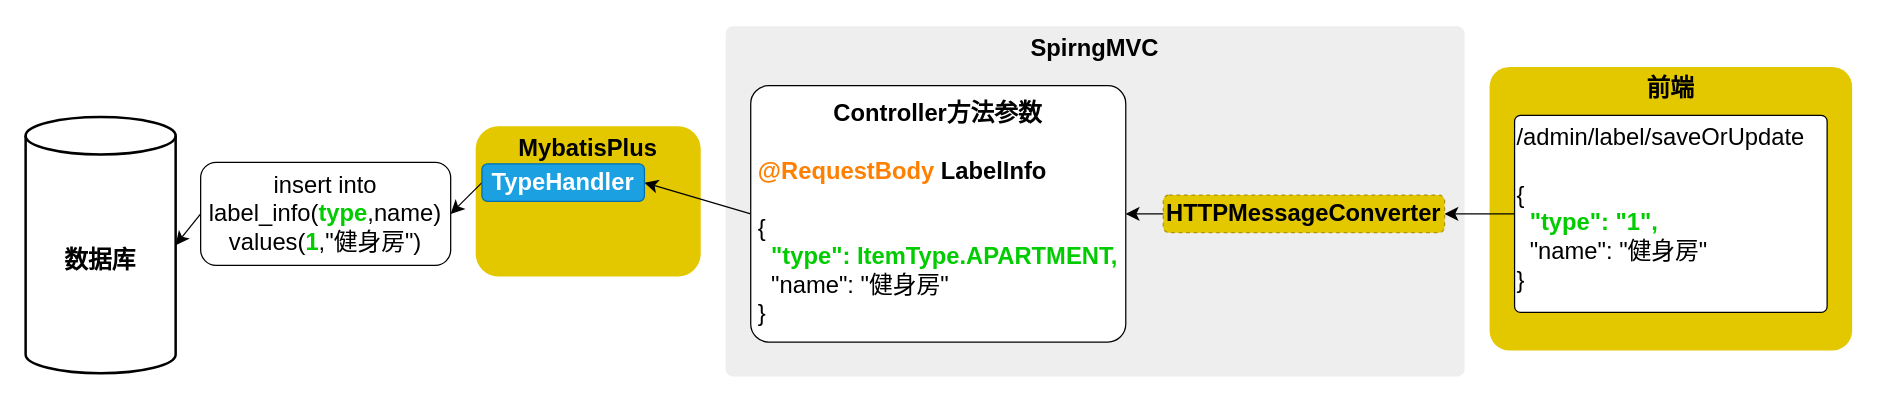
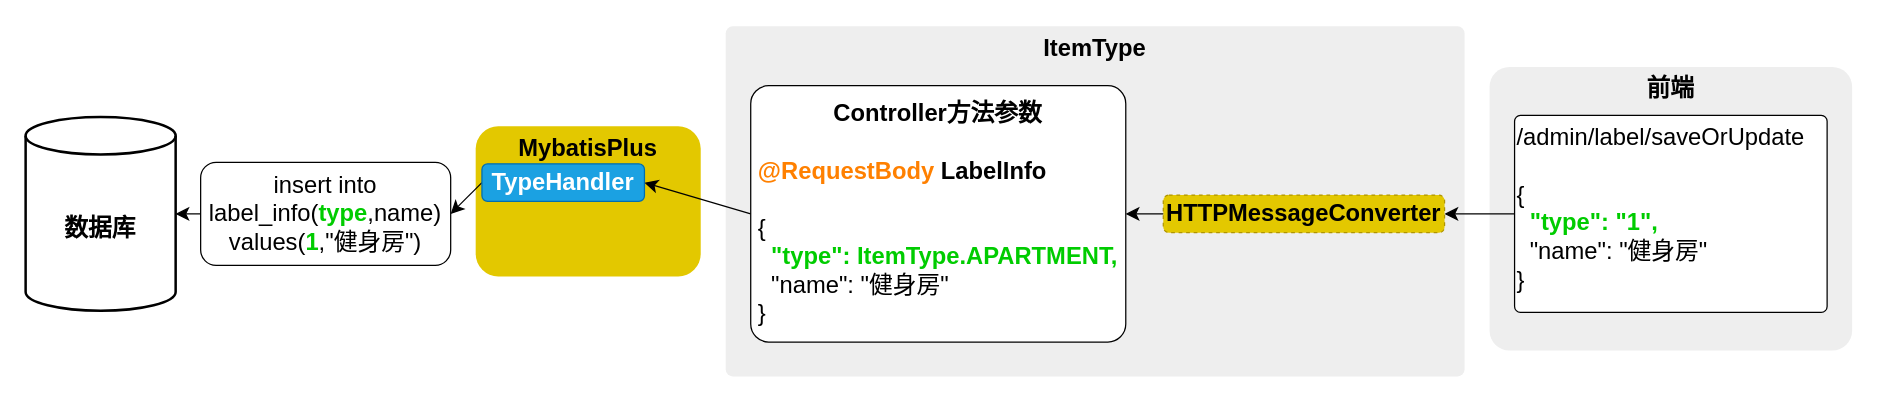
  <mxCell id="0" />
  <mxCell id="1" parent="0" />
- <mxCell id="2" value="SpirngMVC" style="rounded=1;whiteSpace=wrap;html=1;fontSize=19;verticalAlign=top;fillColor=#eeeeee;strokeColor=none;arcSize=2;fontStyle=1" parent="1" vertex="1"><mxGeometry x="580" y="20.5" width="591" height="280" as="geometry" /></mxCell>
- <mxCell id="3" value="前端" style="rounded=1;whiteSpace=wrap;html=1;fontSize=19;verticalAlign=top;fillColor=#e3c800;strokeColor=none;arcSize=7;fontStyle=1;" parent="1" vertex="1"><mxGeometry x="1191" y="53" width="290" height="226.88" as="geometry" /></mxCell>
+ <mxCell id="2" value="ItemType" style="rounded=1;whiteSpace=wrap;html=1;fontSize=19;verticalAlign=top;fillColor=#eeeeee;strokeColor=none;arcSize=2;fontStyle=1" parent="1" vertex="1"><mxGeometry x="580" y="20.5" width="591" height="280" as="geometry" /></mxCell>
+ <mxCell id="3" value="前端" style="rounded=1;whiteSpace=wrap;html=1;fontSize=19;verticalAlign=top;fillColor=#eeeeee;strokeColor=none;arcSize=7;fontStyle=1" parent="1" vertex="1"><mxGeometry x="1191" y="53" width="290" height="226.88" as="geometry" /></mxCell>
  <mxCell id="4" value="&lt;div style=&quot;text-align: center; font-size: 19px;&quot;&gt;&lt;span style=&quot;background-color: initial; font-size: 19px;&quot;&gt;/admin/label/saveOrUpdate&lt;/span&gt;&lt;/div&gt;&lt;div style=&quot;text-align: center; font-size: 19px;&quot;&gt;&lt;br style=&quot;font-size: 19px;&quot;&gt;&lt;/div&gt;&lt;div style=&quot;font-size: 19px;&quot;&gt;{&lt;/div&gt;&lt;div style=&quot;font-size: 19px;&quot;&gt;&lt;b style=&quot;font-size: 19px;&quot;&gt;&lt;font color=&quot;#00cc00&quot; style=&quot;font-size: 19px;&quot;&gt;&lt;span style=&quot;background-color: initial; font-size: 19px;&quot;&gt;&amp;nbsp; &quot;type&quot;: &quot;1&quot;,&lt;/span&gt;&lt;br style=&quot;font-size: 19px;&quot;&gt;&lt;/font&gt;&lt;/b&gt;&lt;/div&gt;&lt;div style=&quot;font-size: 19px;&quot;&gt;&amp;nbsp; &quot;name&quot;: &quot;健身房&quot;&lt;/div&gt;&lt;div style=&quot;font-size: 19px;&quot;&gt;}&lt;/div&gt;" style="rounded=1;whiteSpace=wrap;html=1;fontSize=19;arcSize=3;verticalAlign=top;align=left;" parent="1" vertex="1"><mxGeometry x="1211" y="91.75" width="250" height="157.5" as="geometry" /></mxCell>
  <mxCell id="5" value="MybatisPlus" style="rounded=1;whiteSpace=wrap;html=1;fontSize=19;verticalAlign=top;fillColor=#e3c800;strokeColor=none;fontStyle=1;" parent="1" vertex="1"><mxGeometry x="380" y="100.5" width="180" height="120" as="geometry" /></mxCell>
  <mxCell id="6" style="edgeStyle=none;curved=1;rounded=0;orthogonalLoop=1;jettySize=auto;html=1;exitX=0;exitY=0.5;exitDx=0;exitDy=0;fontSize=19;startSize=8;endSize=8;entryX=1;entryY=0.5;entryDx=0;entryDy=0;" parent="1" source="4" target="13" edge="1"><mxGeometry relative="1" as="geometry"><mxPoint x="1160" y="170.5" as="sourcePoint" /><mxPoint x="1110" y="183" as="targetPoint" /></mxGeometry></mxCell>
  <mxCell id="7" style="edgeStyle=none;curved=1;rounded=0;orthogonalLoop=1;jettySize=auto;html=1;exitX=0;exitY=0.5;exitDx=0;exitDy=0;entryX=1;entryY=0.5;entryDx=0;entryDy=0;fontSize=19;startSize=8;endSize=8;" parent="1" source="15" target="10" edge="1"><mxGeometry relative="1" as="geometry"><mxPoint x="645" y="170.5" as="sourcePoint" /></mxGeometry></mxCell>
- <mxCell id="8" value="数据库" style="shape=cylinder3;whiteSpace=wrap;html=1;boundedLbl=1;backgroundOutline=1;size=15;fontSize=19;strokeWidth=2;fontStyle=1" parent="1" vertex="1"><mxGeometry x="20" y="93" width="120" height="205" as="geometry" /></mxCell>
+ <mxCell id="8" value="数据库" style="shape=cylinder3;whiteSpace=wrap;html=1;boundedLbl=1;backgroundOutline=1;size=15;fontSize=19;strokeWidth=2;fontStyle=1" parent="1" vertex="1"><mxGeometry x="20" y="93" width="120" height="155" as="geometry" /></mxCell>
  <mxCell id="9" style="edgeStyle=none;curved=1;rounded=0;orthogonalLoop=1;jettySize=auto;html=1;exitX=0;exitY=0.5;exitDx=0;exitDy=0;fontSize=19;startSize=8;endSize=8;entryX=1;entryY=0.5;entryDx=0;entryDy=0;" parent="1" source="10" target="12" edge="1"><mxGeometry relative="1" as="geometry"><mxPoint x="360" y="170.5" as="targetPoint" /></mxGeometry></mxCell>
  <mxCell id="10" value="TypeHandler" style="rounded=1;whiteSpace=wrap;html=1;fontSize=19;fillColor=#1ba1e2;fontColor=#ffffff;strokeColor=#006EAF;fontStyle=1" parent="1" vertex="1"><mxGeometry x="385" y="130.5" width="130" height="30" as="geometry" /></mxCell>
  <mxCell id="11" style="edgeStyle=none;curved=1;rounded=0;orthogonalLoop=1;jettySize=auto;html=1;exitX=0;exitY=0.5;exitDx=0;exitDy=0;entryX=1;entryY=0.5;entryDx=0;entryDy=0;entryPerimeter=0;fontSize=19;startSize=8;endSize=8;" parent="1" source="12" target="8" edge="1"><mxGeometry relative="1" as="geometry" /></mxCell>
  <mxCell id="12" value="insert into label_info(&lt;font color=&quot;#00cc00&quot; style=&quot;font-size: 19px;&quot;&gt;&lt;b style=&quot;font-size: 19px;&quot;&gt;type&lt;/b&gt;&lt;/font&gt;,name) values(&lt;font color=&quot;#00cc00&quot; style=&quot;font-size: 19px;&quot;&gt;&lt;b style=&quot;font-size: 19px;&quot;&gt;1&lt;/b&gt;&lt;/font&gt;,&quot;健身房&quot;)" style="rounded=1;whiteSpace=wrap;html=1;fontSize=19;" parent="1" vertex="1"><mxGeometry x="160" y="129.25" width="200" height="82.5" as="geometry" /></mxCell>
  <mxCell id="13" value="HTTPMessageConverter" style="rounded=1;whiteSpace=wrap;html=1;fontSize=19;fillColor=#e3c800;fontColor=#000000;strokeColor=#B09500;fontStyle=1;dashed=1;" parent="1" vertex="1"><mxGeometry x="930" y="155.5" width="225" height="30" as="geometry" /></mxCell>
  <mxCell id="14" style="edgeStyle=none;curved=1;rounded=0;orthogonalLoop=1;jettySize=auto;html=1;exitX=0;exitY=0.5;exitDx=0;exitDy=0;entryX=1;entryY=0.5;entryDx=0;entryDy=0;fontSize=19;startSize=8;endSize=8;endArrow=classic;endFill=1;startArrow=none;startFill=0;" parent="1" source="13" target="15" edge="1"><mxGeometry relative="1" as="geometry"><mxPoint x="935" y="167.75" as="sourcePoint" /></mxGeometry></mxCell>
  <mxCell id="15" value="&lt;b&gt;Controller方法参数&lt;br style=&quot;font-size: 19px;&quot;&gt;&lt;/b&gt;&lt;br style=&quot;font-size: 19px;&quot;&gt;&lt;div style=&quot;text-align: left; font-size: 19px;&quot;&gt;&lt;b style=&quot;background-color: initial; color: rgb(255, 128, 0); font-size: 19px;&quot;&gt;@RequestBody &lt;/b&gt;&lt;b style=&quot;background-color: initial; font-size: 19px;&quot;&gt;LabelInfo&lt;/b&gt;&lt;/div&gt;&lt;div style=&quot;text-align: left; font-size: 19px;&quot;&gt;&lt;b style=&quot;background-color: initial; font-size: 19px;&quot;&gt;&lt;br&gt;&lt;/b&gt;&lt;/div&gt;&lt;div style=&quot;text-align: left; border-color: var(--border-color); font-size: 19px;&quot;&gt;&lt;span style=&quot;border-color: var(--border-color); font-size: 19px;&quot;&gt;&lt;font style=&quot;border-color: var(--border-color); font-size: 19px;&quot;&gt;{&lt;/font&gt;&lt;/span&gt;&lt;/div&gt;&lt;div style=&quot;border-color: var(--border-color); text-align: left; font-size: 19px;&quot;&gt;&lt;span style=&quot;border-color: var(--border-color); font-size: 19px;&quot;&gt;&lt;font color=&quot;#00cc00&quot; style=&quot;border-color: var(--border-color); font-size: 19px;&quot;&gt;&lt;b style=&quot;font-size: 19px;&quot;&gt;&amp;nbsp; &quot;type&quot;: ItemType.APARTMENT,&lt;br style=&quot;border-color: var(--border-color); font-size: 19px;&quot;&gt;&lt;/b&gt;&lt;/font&gt;&lt;/span&gt;&lt;/div&gt;&lt;div style=&quot;border-color: var(--border-color); text-align: left; font-size: 19px;&quot;&gt;&lt;span style=&quot;border-color: var(--border-color); font-size: 19px;&quot;&gt;&lt;font style=&quot;border-color: var(--border-color); font-size: 19px;&quot;&gt;&amp;nbsp; &quot;name&quot;: &quot;健身房&quot;&lt;/font&gt;&lt;/span&gt;&lt;/div&gt;&lt;div style=&quot;border-color: var(--border-color); text-align: left; font-size: 19px;&quot;&gt;&lt;span style=&quot;border-color: var(--border-color); font-size: 19px;&quot;&gt;&lt;font style=&quot;border-color: var(--border-color); font-size: 19px;&quot;&gt;}&lt;/font&gt;&lt;/span&gt;&lt;/div&gt;" style="rounded=1;whiteSpace=wrap;html=1;fontSize=19;arcSize=7;" parent="1" vertex="1"><mxGeometry x="600" y="68" width="300" height="205" as="geometry" /></mxCell>
